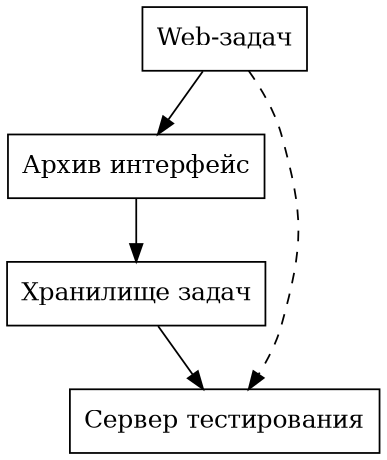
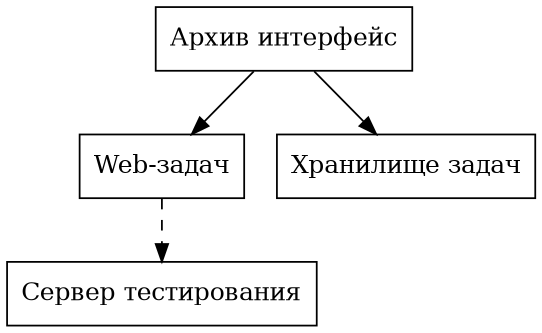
  digraph {
    node [shape=box]
    n1 [label="Web-задач"]
    n2 [label="Архив интерфейс"]
    n3 [label="Сервер тестирования"]
    n4 [label="Хранилище задач"]
-   n1 -> n2
+   n2 -> n1
    n1 -> n3 [style=dashed]
    n2 -> n4
-   n4 -> n3
  }
